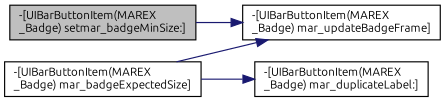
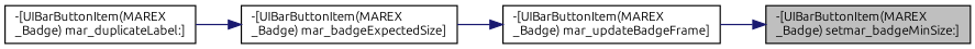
  digraph {
    fontname=Ubuntu
    rankdir=LR
    node [color=black fillcolor=white fontname=Ubuntu fontsize=10 shape=record style=filled]
    edge [color=midnightblue fontname=Ubuntu fontsize=10 labelfontname=Helvetica labelfontsize=10 style=solid]
    n1 [fillcolor=grey75 fontcolor=black height=0.2 label="-[UIBarButtonItem(MAREX\l_Badge) setmar_badgeMinSize:]" width=0.4]
    n2 [height=0.2 label="-[UIBarButtonItem(MAREX\l_Badge) mar_updateBadgeFrame]" width=0.4]
    n3 [height=0.2 label="-[UIBarButtonItem(MAREX\l_Badge) mar_badgeExpectedSize]" width=0.4]
    n4 [height=0.2 label="-[UIBarButtonItem(MAREX\l_Badge) mar_duplicateLabel:]" width=0.4]
-   n1 -> n2
+   n2 -> n1
    n3 -> n2
-   n3 -> n4
+   n4 -> n3
  }
